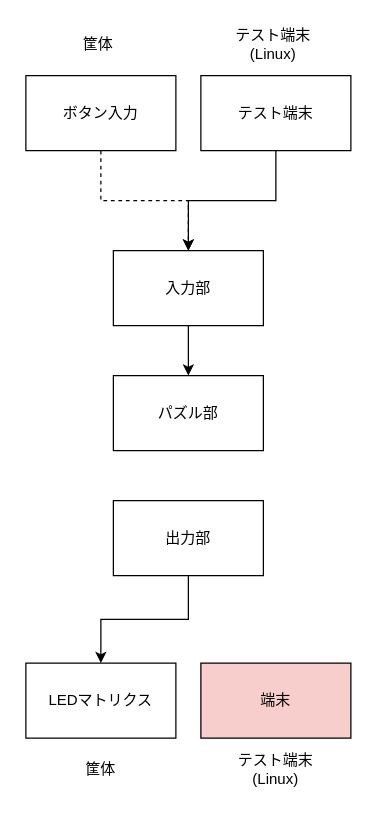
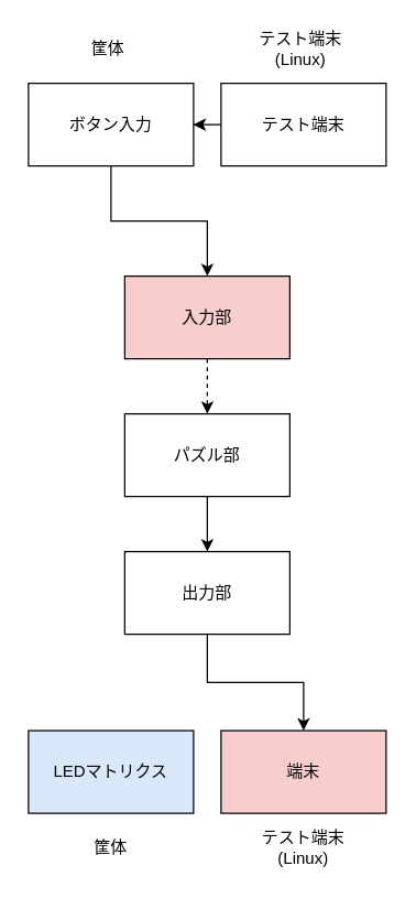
  <mxCell id="0" />
  <mxCell id="1" parent="0" />
- <mxCell id="2" value="" style="edgeStyle=orthogonalEdgeStyle;rounded=0;orthogonalLoop=1;jettySize=auto;html=1;dashed=1;" edge="1" parent="1" source="3" target="5"><mxGeometry relative="1" as="geometry" /></mxCell>
+ <mxCell id="2" value="" style="edgeStyle=orthogonalEdgeStyle;rounded=0;orthogonalLoop=1;jettySize=auto;html=1;" edge="1" parent="1" source="3" target="5"><mxGeometry relative="1" as="geometry" /></mxCell>
  <mxCell id="3" value="ボタン入力" style="rounded=0;whiteSpace=wrap;html=1;" vertex="1" parent="1"><mxGeometry x="20" y="60" width="120" height="60" as="geometry" /></mxCell>
- <mxCell id="4" value="" style="edgeStyle=orthogonalEdgeStyle;rounded=0;orthogonalLoop=1;jettySize=auto;html=1;entryX=0.5;entryY=0;entryDx=0;entryDy=0;" edge="1" parent="1" source="5" target="13"><mxGeometry relative="1" as="geometry"><mxPoint x="150" y="310" as="targetPoint" /></mxGeometry></mxCell>
- <mxCell id="5" value="入力部" style="rounded=0;whiteSpace=wrap;html=1;" vertex="1" parent="1"><mxGeometry x="90" y="200" width="120" height="60" as="geometry" /></mxCell>
- <mxCell id="6" value="" style="edgeStyle=orthogonalEdgeStyle;rounded=0;orthogonalLoop=1;jettySize=auto;html=1;" edge="1" parent="1" source="8" target="9"><mxGeometry relative="1" as="geometry" /></mxCell>
+ <mxCell id="4" value="" style="edgeStyle=orthogonalEdgeStyle;rounded=0;orthogonalLoop=1;jettySize=auto;html=1;entryX=0.5;entryY=0;entryDx=0;entryDy=0;dashed=1;" edge="1" parent="1" source="5" target="13"><mxGeometry relative="1" as="geometry"><mxPoint x="150" y="310" as="targetPoint" /></mxGeometry></mxCell>
+ <mxCell id="5" value="入力部" style="rounded=0;whiteSpace=wrap;html=1;fillColor=#f8cecc;" vertex="1" parent="1"><mxGeometry x="90" y="200" width="120" height="60" as="geometry" /></mxCell>
+ <mxCell id="7" value="" style="edgeStyle=orthogonalEdgeStyle;rounded=0;orthogonalLoop=1;jettySize=auto;html=1;" edge="1" parent="1" source="8" target="10"><mxGeometry relative="1" as="geometry" /></mxCell>
  <mxCell id="8" value="出力部" style="rounded=0;whiteSpace=wrap;html=1;" vertex="1" parent="1"><mxGeometry x="90" y="400" width="120" height="60" as="geometry" /></mxCell>
- <mxCell id="9" value="LEDマトリクス" style="rounded=0;whiteSpace=wrap;html=1;" vertex="1" parent="1"><mxGeometry x="20" y="530" width="120" height="60" as="geometry" /></mxCell>
+ <mxCell id="9" value="LEDマトリクス" style="rounded=0;whiteSpace=wrap;html=1;fillColor=#dae8fc;" vertex="1" parent="1"><mxGeometry x="20" y="530" width="120" height="60" as="geometry" /></mxCell>
  <mxCell id="10" value="端末" style="rounded=0;whiteSpace=wrap;html=1;fillColor=#f8cecc;" vertex="1" parent="1"><mxGeometry x="160" y="530" width="120" height="60" as="geometry" /></mxCell>
- <mxCell id="11" value="" style="edgeStyle=orthogonalEdgeStyle;rounded=0;orthogonalLoop=1;jettySize=auto;html=1;entryX=0.5;entryY=0;entryDx=0;entryDy=0;" edge="1" parent="1" source="12" target="5"><mxGeometry relative="1" as="geometry"><mxPoint x="300" y="190" as="targetPoint" /></mxGeometry></mxCell>
+ <mxCell id="11" value="" style="edgeStyle=orthogonalEdgeStyle;rounded=0;orthogonalLoop=1;jettySize=auto;html=1;" edge="1" parent="1" source="12" target="3"><mxGeometry relative="1" as="geometry"><mxPoint x="300" y="190" as="targetPoint" /></mxGeometry></mxCell>
  <mxCell id="12" value="テスト端末" style="rounded=0;whiteSpace=wrap;html=1;" vertex="1" parent="1"><mxGeometry x="160" y="60" width="120" height="60" as="geometry" /></mxCell>
  <mxCell id="13" value="パズル部" style="rounded=0;whiteSpace=wrap;html=1;" vertex="1" parent="1"><mxGeometry x="90" y="300" width="120" height="60" as="geometry" /></mxCell>
+ <mxCell id="14" value="" style="edgeStyle=orthogonalEdgeStyle;rounded=0;orthogonalLoop=1;jettySize=auto;html=1;entryX=0.5;entryY=0;entryDx=0;entryDy=0;exitX=0.5;exitY=1;exitDx=0;exitDy=0;" edge="1" parent="1" source="13" target="8"><mxGeometry relative="1" as="geometry"><mxPoint x="160" y="260" as="sourcePoint" /><mxPoint x="160" y="310" as="targetPoint" /></mxGeometry></mxCell>
  <mxCell id="15" value="筐体" style="text;html=1;strokeColor=none;fillColor=none;align=center;verticalAlign=middle;whiteSpace=wrap;rounded=0;" vertex="1" parent="1"><mxGeometry x="47.5" y="20" width="60" height="30" as="geometry" /></mxCell>
  <mxCell id="16" value="テスト端末(Linux)" style="text;html=1;strokeColor=none;fillColor=none;align=center;verticalAlign=middle;whiteSpace=wrap;rounded=0;" vertex="1" parent="1"><mxGeometry x="182.5" y="20" width="70" height="30" as="geometry" /></mxCell>
  <mxCell id="17" value="筐体" style="text;html=1;strokeColor=none;fillColor=none;align=center;verticalAlign=middle;whiteSpace=wrap;rounded=0;" vertex="1" parent="1"><mxGeometry x="50" y="600" width="60" height="30" as="geometry" /></mxCell>
  <mxCell id="18" value="テスト端末(Linux)" style="text;html=1;strokeColor=none;fillColor=none;align=center;verticalAlign=middle;whiteSpace=wrap;rounded=0;" vertex="1" parent="1"><mxGeometry x="185" y="600" width="70" height="30" as="geometry" /></mxCell>
